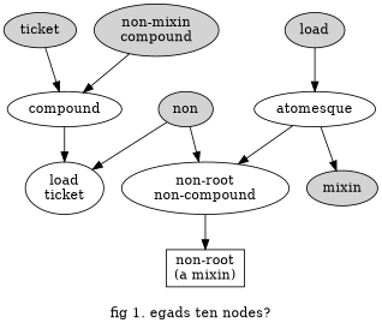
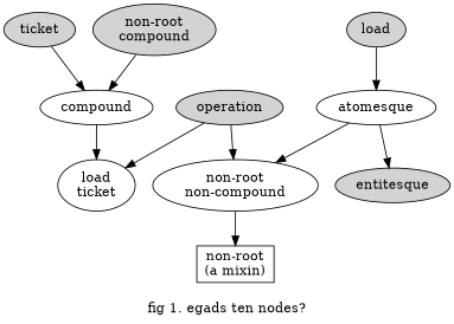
  digraph {
    label="\nfig 1. egads ten nodes?"
    n1 [label="load\nticket"]
    compound
    n3 [label="non-root\nnon-compound"]
    n4 [label="non-root\n(a mixin)" shape=rectangle]
    atomesque
-   entitesque [style=filled label=mixin]
+   entitesque [style=filled]
    n7 [label=load style=filled]
-   operation [style=filled label=non]
+   operation [style=filled]
    n9 [label=ticket style=filled]
-   n10 [label="non-mixin\ncompound" style=filled]
+   n10 [label="non-root\ncompound" style=filled]
    compound -> n1
    n3 -> n4
    atomesque -> n3
    atomesque -> entitesque
    n7 -> atomesque
    operation -> n1
    operation -> n3
    n9 -> compound
    n10 -> compound
  }
